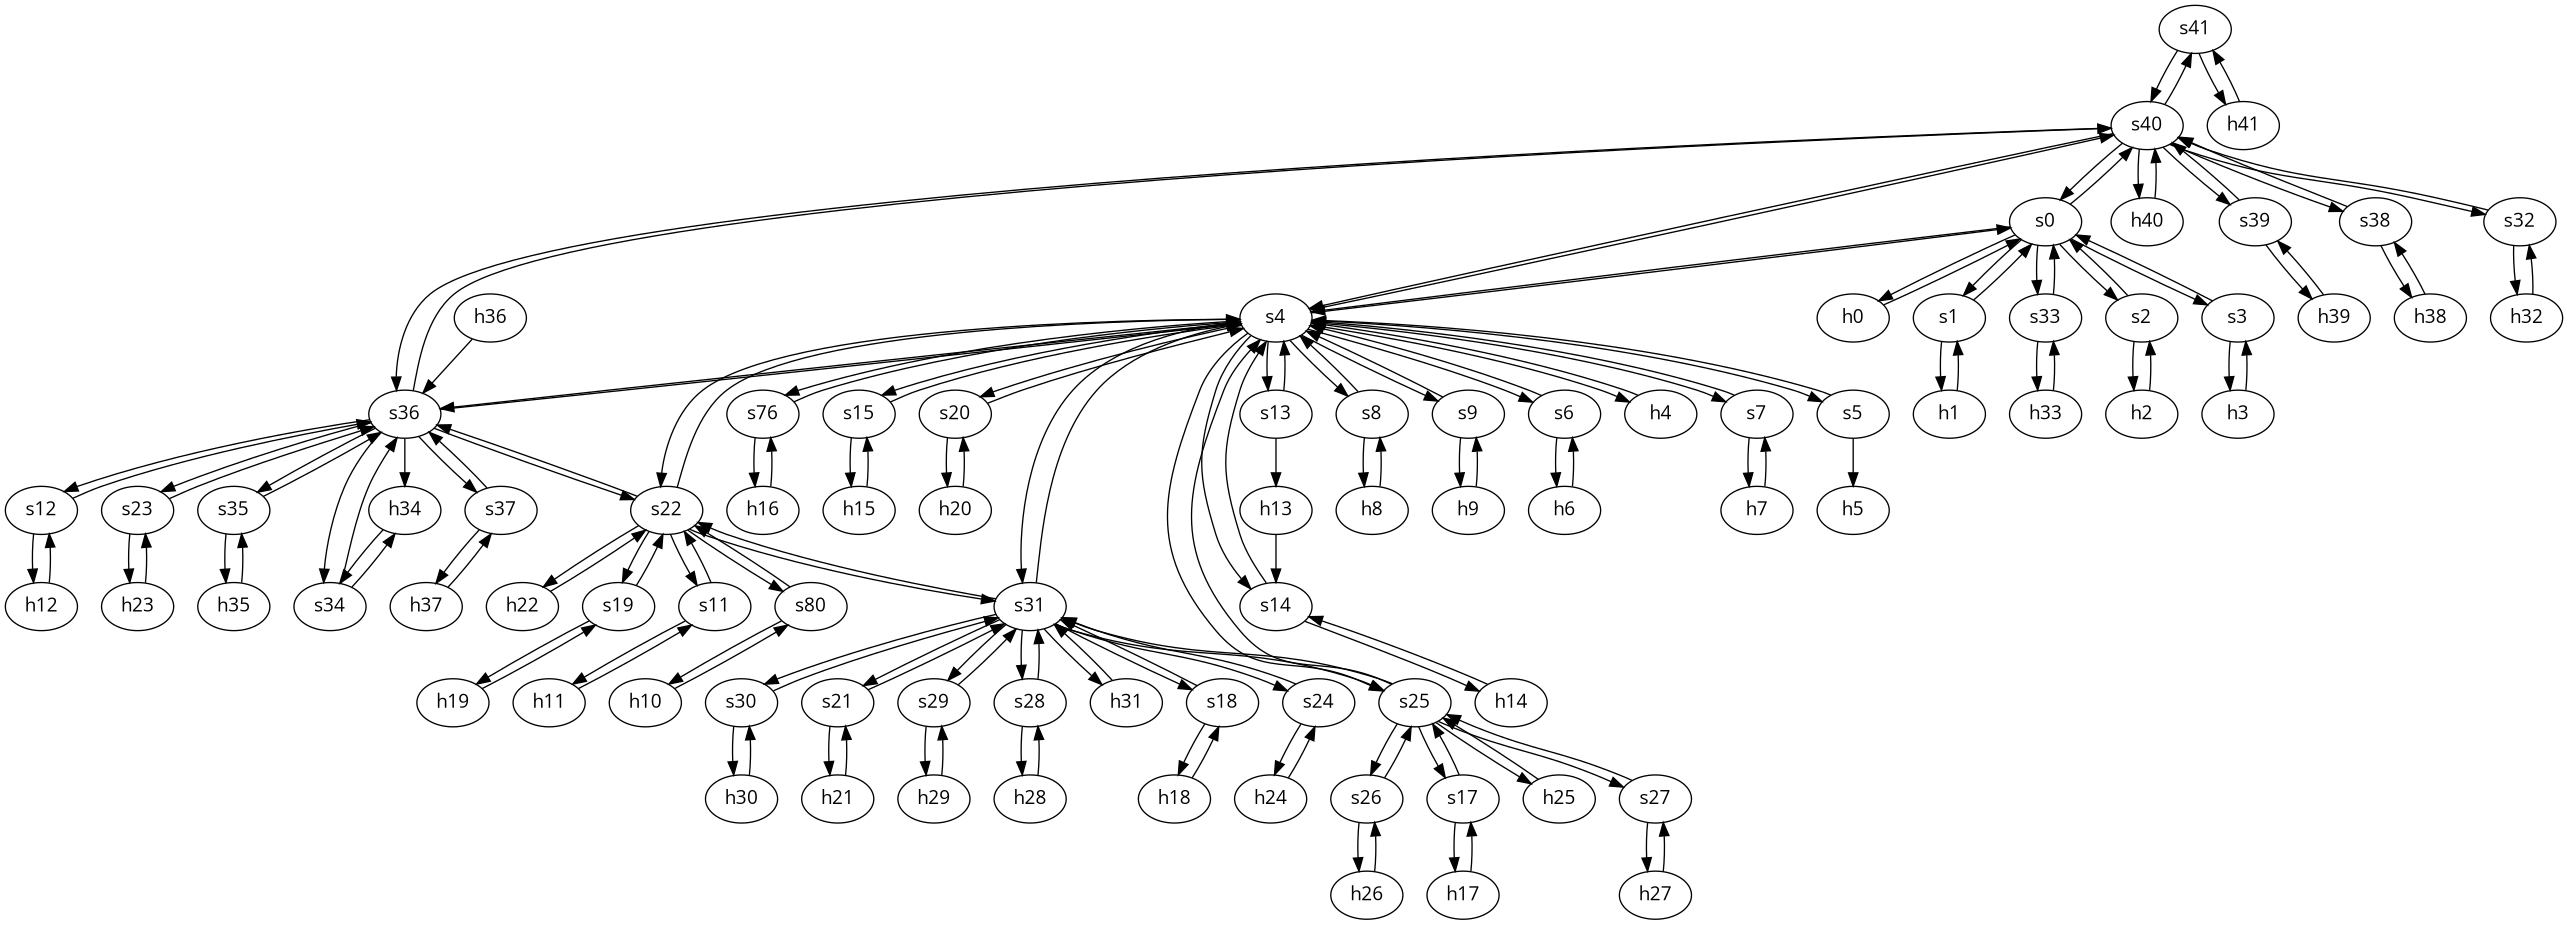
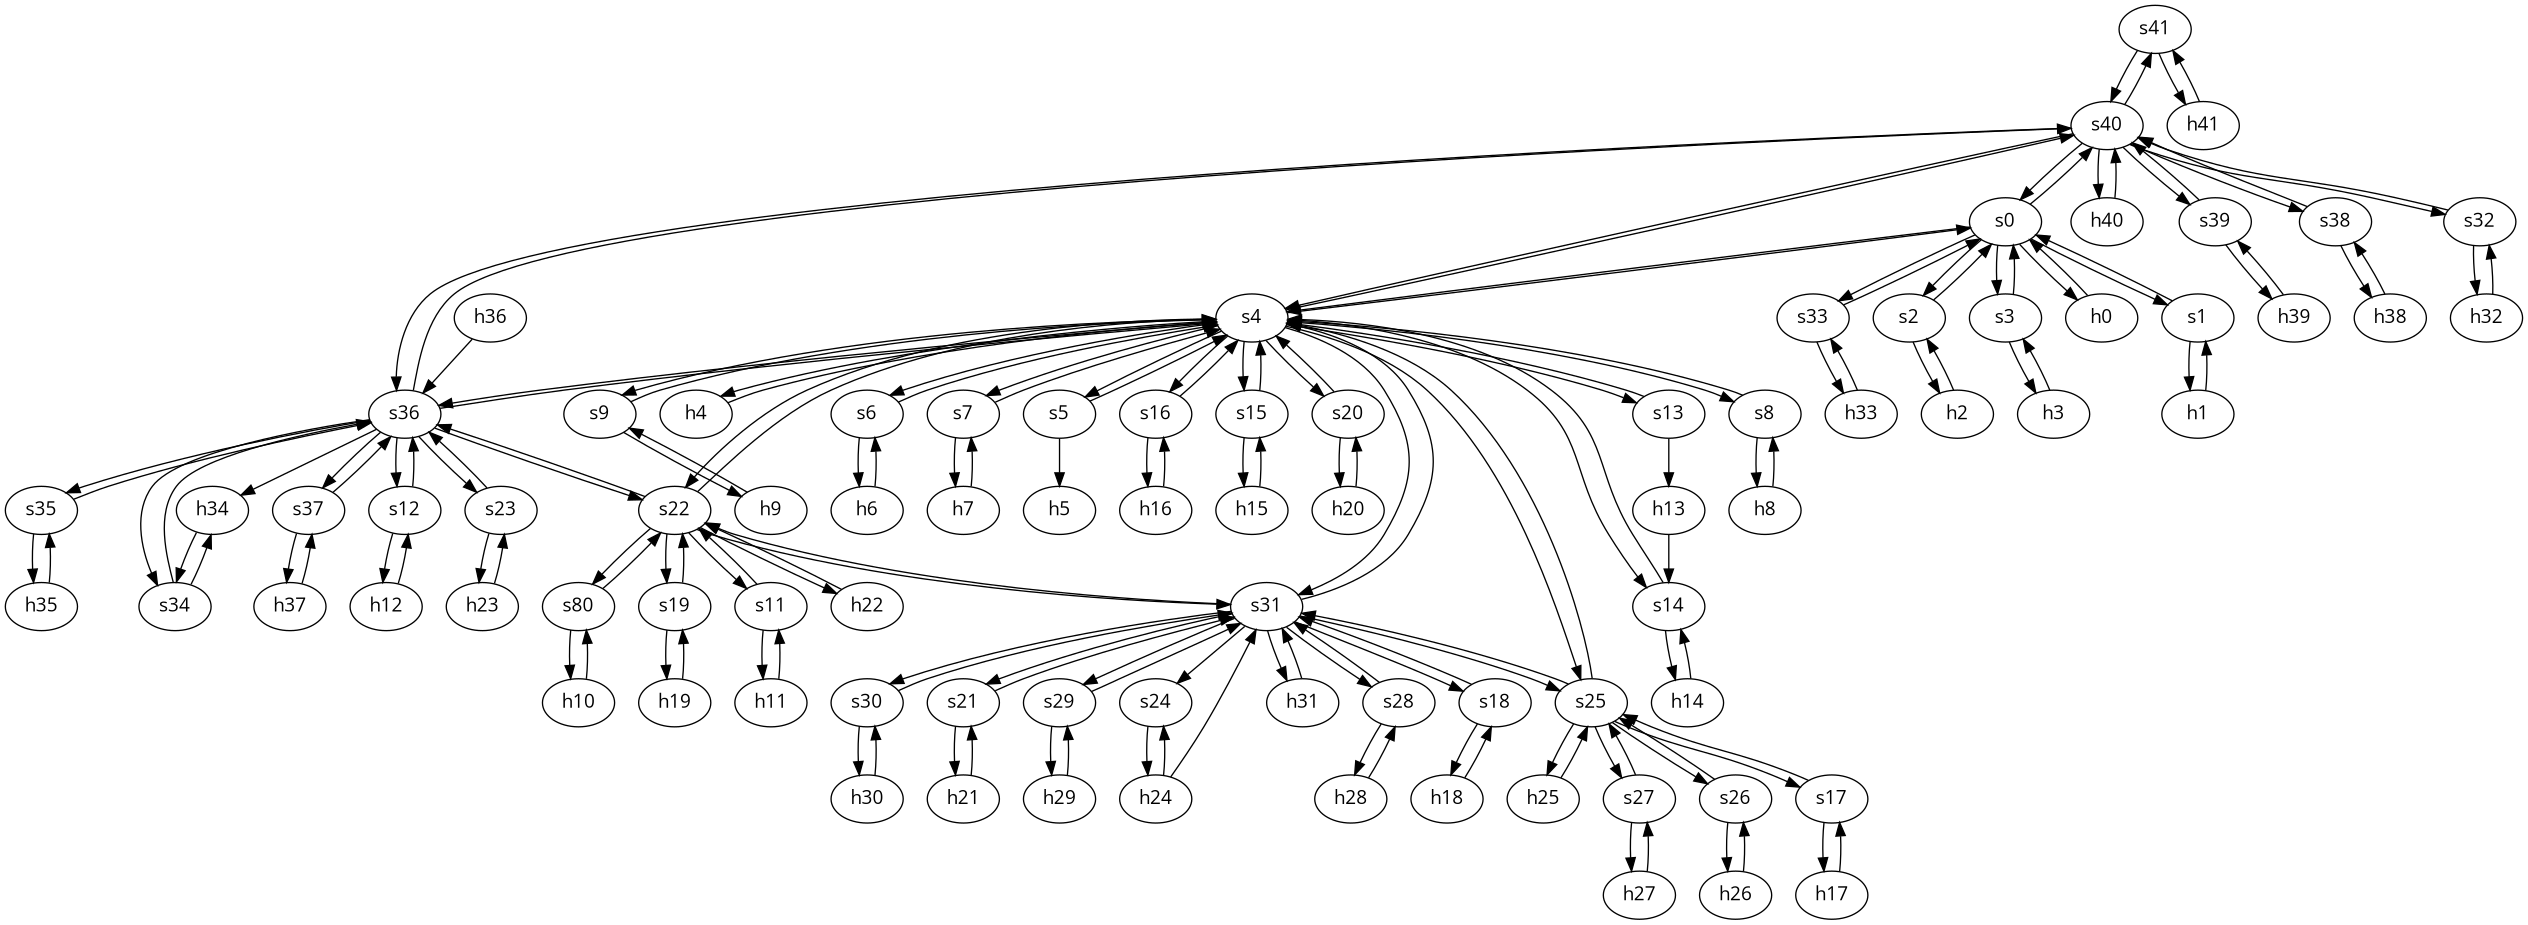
  strict digraph {
    fontname="Open Sans"
    node [fontname="Open Sans" type=switch]
    edge [capacity="1Gbps" cost=1 dst_port=1 fontname="Open Sans" src_port=1]
    s41
    s40
    h41 [ip="111.0.41.41" mac="00:00:00:00:41:41" type=host]
    s0
    s4
    h40 [ip="111.0.40.40" mac="00:00:00:00:40:40" type=host]
    s39
    s36
    s38
    s32
    s2
    s3
    h0 [ip="111.0.0.0" mac="00:00:00:00:0:0" type=host]
    s1
    s33
    s8
    s9
    s25
    s6
    s7
    h4 [ip="111.0.4.4" mac="00:00:00:00:4:4" type=host]
    s5
    s22
    s31
-   s16 [label=s76]
+   s16
    s15
    s20
    s13
    s14
    h39 [ip="111.0.39.39" mac="00:00:00:00:39:39" type=host]
    s23
    s35
    s34
    s37
    s12
    h34 [ip="111.0.34.34" mac="00:00:00:00:34:34" type=host]
    h38 [ip="111.0.38.38" mac="00:00:00:00:38:38" type=host]
    h32 [ip="111.0.32.32" mac="00:00:00:00:32:32" type=host]
    h8 [ip="111.0.8.8" mac="00:00:00:00:8:8" type=host]
    h9 [ip="111.0.9.9" mac="00:00:00:00:9:9" type=host]
    h26 [ip="111.0.26.26" mac="00:00:00:00:26:26" type=host]
    s26
    s17
    h25 [ip="111.0.25.25" mac="00:00:00:00:25:25" type=host]
    s27
    h2 [ip="111.0.2.2" mac="00:00:00:00:2:2" type=host]
    h3 [ip="111.0.3.3" mac="00:00:00:00:3:3" type=host]
    h1 [ip="111.0.1.1" mac="00:00:00:00:1:1" type=host]
    h33 [ip="111.0.33.33" mac="00:00:00:00:33:33" type=host]
    h6 [ip="111.0.6.6" mac="00:00:00:00:6:6" type=host]
    h7 [ip="111.0.7.7" mac="00:00:00:00:7:7" type=host]
    h5 [ip="111.0.5.5" mac="00:00:00:00:5:5" type=host]
    h22 [ip="111.0.22.22" mac="00:00:00:00:22:22" type=host]
    s19
    s11
    n56 [label=s80]
    s21
    s29
    s28
    h31 [ip="111.0.31.31" mac="00:00:00:00:31:31" type=host]
    s18
    s24
    s30
    h16 [ip="111.0.16.16" mac="00:00:00:00:16:16" type=host]
    h15 [ip="111.0.15.15" mac="00:00:00:00:15:15" type=host]
    h20 [ip="111.0.20.20" mac="00:00:00:00:20:20" type=host]
    h13 [ip="111.0.13.13" mac="00:00:00:00:13:13" type=host]
    h14 [ip="111.0.14.14" mac="00:00:00:00:14:14" type=host]
    h23 [ip="111.0.23.23" mac="00:00:00:00:23:23" type=host]
    h19 [ip="111.0.19.19" mac="00:00:00:00:19:19" type=host]
    h11 [ip="111.0.11.11" mac="00:00:00:00:11:11" type=host]
    h10 [ip="111.0.10.10" mac="00:00:00:00:10:10" type=host]
    h21 [ip="111.0.21.21" mac="00:00:00:00:21:21" type=host]
    h29 [ip="111.0.29.29" mac="00:00:00:00:29:29" type=host]
    h28 [ip="111.0.28.28" mac="00:00:00:00:28:28" type=host]
    h18 [ip="111.0.18.18" mac="00:00:00:00:18:18" type=host]
    h24 [ip="111.0.24.24" mac="00:00:00:00:24:24" type=host]
    h30 [ip="111.0.30.30" mac="00:00:00:00:30:30" type=host]
    h35 [ip="111.0.35.35" mac="00:00:00:00:35:35" type=host]
    h37 [ip="111.0.37.37" mac="00:00:00:00:37:37" type=host]
    h12 [ip="111.0.12.12" mac="00:00:00:00:12:12" type=host]
    h36 [ip="111.0.36.36" mac="00:00:00:00:36:36" type=host]
    h17 [ip="111.0.17.17" mac="00:00:00:00:17:17" type=host]
    h27 [ip="111.0.27.27" mac="00:00:00:00:27:27" type=host]
    s41 -> s40 [dst_port=8 src_port=2]
    s41 -> h41
    s40 -> s41 [dst_port=2 src_port=8]
    s40 -> s0 [dst_port=8 src_port=2]
    s40 -> s4 [dst_port=14 src_port=3]
    s40 -> h40
    s40 -> s39 [dst_port=2 src_port=7]
    s40 -> s36 [dst_port=9 src_port=5]
    s40 -> s38 [dst_port=2 src_port=6]
    s40 -> s32 [dst_port=2 src_port=4]
    h41 -> s41
    s0 -> s40 [dst_port=2 src_port=8]
    s0 -> s4 [dst_port=3 src_port=6]
    s0 -> s2 [dst_port=2 src_port=3]
    s0 -> s3 [dst_port=2 src_port=4]
    s0 -> h0
    s0 -> s1 [dst_port=2 src_port=2]
    s0 -> s33 [dst_port=2 src_port=7]
    s4 -> s40 [dst_port=3 src_port=14]
    s4 -> s0 [dst_port=6 src_port=3]
    s4 -> s36 [dst_port=2 src_port=4]
    s4 -> s8 [dst_port=2 src_port=8]
    s4 -> s9 [dst_port=2 src_port=9]
    s4 -> s25 [dst_port=2 src_port=19]
    s4 -> s6 [dst_port=2 src_port=6]
    s4 -> s7 [dst_port=2 src_port=7]
    s4 -> h4
    s4 -> s5 [dst_port=2 src_port=5]
    s4 -> s22 [dst_port=3 src_port=18]
    s4 -> s31 [dst_port=3 src_port=21]
    s4 -> s16 [dst_port=2 src_port=13]
    s4 -> s15 [dst_port=2 src_port=12]
    s4 -> s20 [dst_port=3 src_port=16]
    s4 -> s13 [dst_port=2 src_port=10]
    s4 -> s14 [dst_port=2 src_port=11]
    h40 -> s40
    s39 -> s40 [dst_port=7 src_port=2]
    s39 -> h39
    s36 -> s40 [dst_port=5 src_port=9]
    s36 -> s4 [dst_port=4 src_port=2]
    s36 -> s22 [dst_port=7 src_port=4]
    s36 -> s23 [dst_port=2 src_port=5]
    s36 -> s35 [dst_port=2 src_port=7]
    s36 -> s34 [dst_port=2 src_port=6]
    s36 -> s37 [dst_port=2 src_port=8]
    s36 -> s12 [dst_port=2 src_port=3]
    s36 -> h34
    s38 -> s40 [dst_port=6 src_port=2]
    s38 -> h38
    s32 -> s40 [dst_port=4 src_port=2]
    s32 -> h32
    s2 -> s0 [dst_port=3 src_port=2]
    s2 -> h2
    s3 -> s0 [dst_port=4 src_port=2]
    s3 -> h3
    h0 -> s0
    s1 -> s0 [dst_port=2 src_port=2]
    s1 -> h1
    s33 -> s0 [dst_port=7 src_port=2]
    s33 -> h33
    s8 -> s4 [dst_port=8 src_port=2]
    s8 -> h8
    s9 -> s4 [dst_port=9 src_port=2]
    s9 -> h9
    s25 -> s4 [dst_port=19 src_port=2]
    s25 -> s31 [dst_port=8 src_port=6]
    s25 -> s26 [dst_port=2 src_port=4]
    s25 -> s17 [dst_port=2 src_port=3]
    s25 -> h25
    s25 -> s27 [dst_port=2 src_port=5]
    s6 -> s4 [dst_port=6 src_port=2]
    s6 -> h6
    s7 -> s4 [dst_port=7 src_port=2]
    s7 -> h7
    h4 -> s4
    s5 -> s4 [dst_port=5 src_port=2]
    s5 -> h5
    s22 -> s4 [dst_port=18 src_port=3]
    s22 -> s36 [dst_port=4 src_port=7]
    s22 -> s31 [dst_port=6 src_port=8]
    s22 -> h22
    s22 -> s19 [dst_port=2 src_port=6]
    s22 -> s11 [dst_port=2 src_port=5]
    s22 -> n56 [dst_port=2 src_port=4]
    s31 -> s4 [dst_port=21 src_port=3]
    s31 -> s25 [dst_port=6 src_port=8]
    s31 -> s22 [dst_port=8 src_port=6]
    s31 -> s21 [dst_port=2 src_port=5]
    s31 -> s29 [dst_port=2 src_port=10]
    s31 -> s28 [dst_port=2 src_port=9]
    s31 -> h31
    s31 -> s18 [dst_port=2 src_port=4]
    s31 -> s24 [dst_port=2 src_port=7]
    s31 -> s30 [dst_port=2 src_port=11]
    s16 -> s4 [dst_port=13 src_port=2]
    s16 -> h16
    s15 -> s4 [dst_port=12 src_port=2]
    s15 -> h15
    s20 -> s4 [dst_port=16 src_port=3]
    s20 -> h20
    s13 -> s4 [dst_port=10 src_port=2]
    s13 -> h13
    s14 -> s4 [dst_port=11 src_port=2]
    s14 -> h14
    h39 -> s39
    s23 -> s36 [dst_port=5 src_port=2]
    s23 -> h23
    s35 -> s36 [dst_port=7 src_port=2]
    s35 -> h35
    s34 -> s36 [dst_port=6 src_port=2]
    s34 -> h34
    s37 -> s36 [dst_port=8 src_port=2]
    s37 -> h37
    s12 -> s36 [dst_port=3 src_port=2]
    s12 -> h12
    h34 -> s34
    h38 -> s38
    h32 -> s32
    h8 -> s8
    h9 -> s9
    h26 -> s26
    s26 -> s25 [dst_port=4 src_port=2]
    s26 -> h26
    s17 -> s25 [dst_port=3 src_port=2]
    s17 -> h17
    h25 -> s25
    s27 -> s25 [dst_port=5 src_port=2]
    s27 -> h27
    h2 -> s2
    h3 -> s3
    h1 -> s1
    h33 -> s33
    h6 -> s6
    h7 -> s7
    h22 -> s22
    s19 -> s22 [dst_port=6 src_port=2]
    s19 -> h19
    s11 -> s22 [dst_port=5 src_port=2]
    s11 -> h11
    n56 -> s22 [dst_port=4 src_port=2]
    n56 -> h10
    s21 -> s31 [dst_port=5 src_port=2]
    s21 -> h21
    s29 -> s31 [dst_port=10 src_port=2]
    s29 -> h29
    s28 -> s31 [dst_port=9 src_port=2]
    s28 -> h28
    h31 -> s31
    s18 -> s31 [dst_port=4 src_port=2]
    s18 -> h18
-   s24 -> s31 [dst_port=7 src_port=2]
+   h24 -> s31 [dst_port=7 src_port=2]
    s24 -> h24
    s30 -> s31 [dst_port=11 src_port=2]
    s30 -> h30
    h16 -> s16
    h15 -> s15
    h20 -> s20
    h13 -> s14
    h14 -> s14
    h23 -> s23
    h19 -> s19
    h11 -> s11
    h10 -> n56
    h21 -> s21
    h29 -> s29
    h28 -> s28
    h18 -> s18
    h24 -> s24
    h30 -> s30
    h35 -> s35
    h37 -> s37
    h12 -> s12
    h36 -> s36
    h17 -> s17
    h27 -> s27
  }
